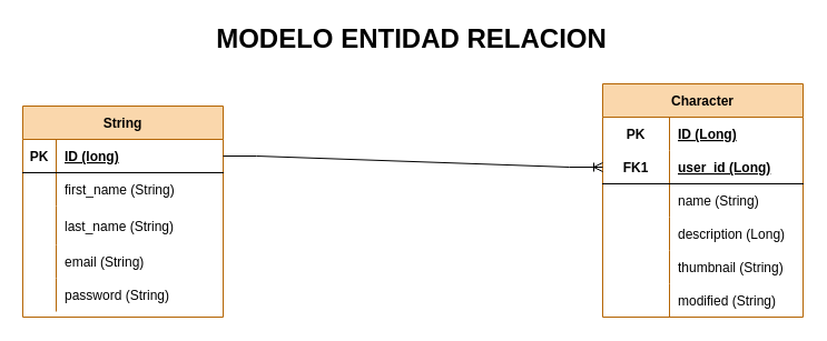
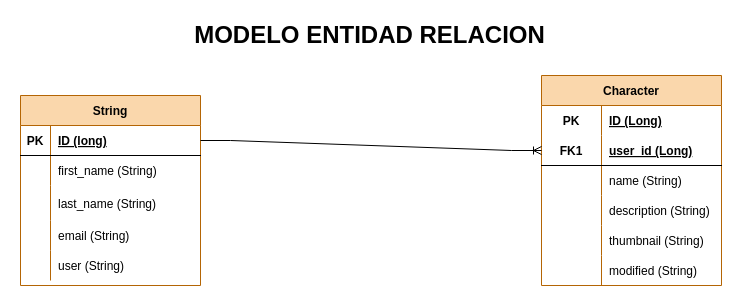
  <mxCell id="0" />
  <mxCell id="1" parent="0" />
  <mxCell id="2" value="&lt;h1&gt;MODELO ENTIDAD RELACION&lt;/h1&gt;" style="text;html=1;strokeColor=none;fillColor=none;align=center;verticalAlign=middle;whiteSpace=wrap;rounded=0;" vertex="1" parent="1"><mxGeometry x="172" y="20" width="395" height="30" as="geometry" /></mxCell>
  <mxCell id="3" value="String" style="shape=table;startSize=30;container=1;collapsible=1;childLayout=tableLayout;fixedRows=1;rowLines=0;fontStyle=1;align=center;resizeLast=1;fillColor=#fad7ac;strokeColor=#b46504;" vertex="1" parent="1"><mxGeometry x="20" y="95" width="180" height="190" as="geometry" /></mxCell>
  <mxCell id="4" value="" style="shape=tableRow;horizontal=0;startSize=0;swimlaneHead=0;swimlaneBody=0;fillColor=none;collapsible=0;dropTarget=0;points=[[0,0.5],[1,0.5]];portConstraint=eastwest;top=0;left=0;right=0;bottom=1;" vertex="1" parent="3"><mxGeometry y="30" width="180" height="30" as="geometry" /></mxCell>
  <mxCell id="5" value="PK" style="shape=partialRectangle;connectable=0;fillColor=none;top=0;left=0;bottom=0;right=0;fontStyle=1;overflow=hidden;" vertex="1" parent="4"><mxGeometry width="30" height="30" as="geometry"><mxRectangle width="30" height="30" as="alternateBounds" /></mxGeometry></mxCell>
  <mxCell id="6" value="ID (long)" style="shape=partialRectangle;connectable=0;fillColor=none;top=0;left=0;bottom=0;right=0;align=left;spacingLeft=6;fontStyle=5;overflow=hidden;" vertex="1" parent="4"><mxGeometry x="30" width="150" height="30" as="geometry"><mxRectangle width="150" height="30" as="alternateBounds" /></mxGeometry></mxCell>
  <mxCell id="7" value="" style="shape=tableRow;horizontal=0;startSize=0;swimlaneHead=0;swimlaneBody=0;fillColor=none;collapsible=0;dropTarget=0;points=[[0,0.5],[1,0.5]];portConstraint=eastwest;top=0;left=0;right=0;bottom=0;" vertex="1" parent="3"><mxGeometry y="60" width="180" height="30" as="geometry" /></mxCell>
  <mxCell id="8" value="" style="shape=partialRectangle;connectable=0;fillColor=none;top=0;left=0;bottom=0;right=0;editable=1;overflow=hidden;" vertex="1" parent="7"><mxGeometry width="30" height="30" as="geometry"><mxRectangle width="30" height="30" as="alternateBounds" /></mxGeometry></mxCell>
  <mxCell id="9" value="first_name (String)" style="shape=partialRectangle;connectable=0;fillColor=none;top=0;left=0;bottom=0;right=0;align=left;spacingLeft=6;overflow=hidden;" vertex="1" parent="7"><mxGeometry x="30" width="150" height="30" as="geometry"><mxRectangle width="150" height="30" as="alternateBounds" /></mxGeometry></mxCell>
  <mxCell id="10" value="" style="shape=tableRow;horizontal=0;startSize=0;swimlaneHead=0;swimlaneBody=0;fillColor=none;collapsible=0;dropTarget=0;points=[[0,0.5],[1,0.5]];portConstraint=eastwest;top=0;left=0;right=0;bottom=0;" vertex="1" parent="3"><mxGeometry y="90" width="180" height="35" as="geometry" /></mxCell>
  <mxCell id="11" value="" style="shape=partialRectangle;connectable=0;fillColor=none;top=0;left=0;bottom=0;right=0;editable=1;overflow=hidden;" vertex="1" parent="10"><mxGeometry width="30" height="35" as="geometry"><mxRectangle width="30" height="35" as="alternateBounds" /></mxGeometry></mxCell>
  <mxCell id="12" value="last_name (String)" style="shape=partialRectangle;connectable=0;fillColor=none;top=0;left=0;bottom=0;right=0;align=left;spacingLeft=6;overflow=hidden;" vertex="1" parent="10"><mxGeometry x="30" width="150" height="35" as="geometry"><mxRectangle width="150" height="35" as="alternateBounds" /></mxGeometry></mxCell>
  <mxCell id="13" value="" style="shape=tableRow;horizontal=0;startSize=0;swimlaneHead=0;swimlaneBody=0;fillColor=none;collapsible=0;dropTarget=0;points=[[0,0.5],[1,0.5]];portConstraint=eastwest;top=0;left=0;right=0;bottom=0;" vertex="1" parent="3"><mxGeometry y="125" width="180" height="30" as="geometry" /></mxCell>
  <mxCell id="14" value="" style="shape=partialRectangle;connectable=0;fillColor=none;top=0;left=0;bottom=0;right=0;editable=1;overflow=hidden;" vertex="1" parent="13"><mxGeometry width="30" height="30" as="geometry"><mxRectangle width="30" height="30" as="alternateBounds" /></mxGeometry></mxCell>
  <mxCell id="15" value="email (String)" style="shape=partialRectangle;connectable=0;fillColor=none;top=0;left=0;bottom=0;right=0;align=left;spacingLeft=6;overflow=hidden;" vertex="1" parent="13"><mxGeometry x="30" width="150" height="30" as="geometry"><mxRectangle width="150" height="30" as="alternateBounds" /></mxGeometry></mxCell>
  <mxCell id="16" value="" style="shape=tableRow;horizontal=0;startSize=0;swimlaneHead=0;swimlaneBody=0;fillColor=none;collapsible=0;dropTarget=0;points=[[0,0.5],[1,0.5]];portConstraint=eastwest;top=0;left=0;right=0;bottom=0;" vertex="1" parent="3"><mxGeometry y="155" width="180" height="30" as="geometry" /></mxCell>
  <mxCell id="17" value="" style="shape=partialRectangle;connectable=0;fillColor=none;top=0;left=0;bottom=0;right=0;editable=1;overflow=hidden;" vertex="1" parent="16"><mxGeometry width="30" height="30" as="geometry"><mxRectangle width="30" height="30" as="alternateBounds" /></mxGeometry></mxCell>
- <mxCell id="18" value="password (String)" style="shape=partialRectangle;connectable=0;fillColor=none;top=0;left=0;bottom=0;right=0;align=left;spacingLeft=6;overflow=hidden;" vertex="1" parent="16"><mxGeometry x="30" width="150" height="30" as="geometry"><mxRectangle width="150" height="30" as="alternateBounds" /></mxGeometry></mxCell>
+ <mxCell id="18" value="user (String)" style="shape=partialRectangle;connectable=0;fillColor=none;top=0;left=0;bottom=0;right=0;align=left;spacingLeft=6;overflow=hidden;" vertex="1" parent="16"><mxGeometry x="30" width="150" height="30" as="geometry"><mxRectangle width="150" height="30" as="alternateBounds" /></mxGeometry></mxCell>
  <mxCell id="19" value="Character" style="shape=table;startSize=30;container=1;collapsible=1;childLayout=tableLayout;fixedRows=1;rowLines=0;fontStyle=1;align=center;resizeLast=1;fillColor=#fad7ac;strokeColor=#b46504;" vertex="1" parent="1"><mxGeometry x="541" y="75" width="180" height="210" as="geometry" /></mxCell>
  <mxCell id="20" value="" style="shape=tableRow;horizontal=0;startSize=0;swimlaneHead=0;swimlaneBody=0;fillColor=none;collapsible=0;dropTarget=0;points=[[0,0.5],[1,0.5]];portConstraint=eastwest;top=0;left=0;right=0;bottom=0;" vertex="1" parent="19"><mxGeometry y="30" width="180" height="30" as="geometry" /></mxCell>
  <mxCell id="21" value="PK" style="shape=partialRectangle;connectable=0;fillColor=none;top=0;left=0;bottom=0;right=0;fontStyle=1;overflow=hidden;" vertex="1" parent="20"><mxGeometry width="60" height="30" as="geometry"><mxRectangle width="60" height="30" as="alternateBounds" /></mxGeometry></mxCell>
  <mxCell id="22" value="ID (Long)" style="shape=partialRectangle;connectable=0;fillColor=none;top=0;left=0;bottom=0;right=0;align=left;spacingLeft=6;fontStyle=5;overflow=hidden;" vertex="1" parent="20"><mxGeometry x="60" width="120" height="30" as="geometry"><mxRectangle width="120" height="30" as="alternateBounds" /></mxGeometry></mxCell>
  <mxCell id="23" value="" style="shape=tableRow;horizontal=0;startSize=0;swimlaneHead=0;swimlaneBody=0;fillColor=none;collapsible=0;dropTarget=0;points=[[0,0.5],[1,0.5]];portConstraint=eastwest;top=0;left=0;right=0;bottom=1;" vertex="1" parent="19"><mxGeometry y="60" width="180" height="30" as="geometry" /></mxCell>
  <mxCell id="24" value="FK1" style="shape=partialRectangle;connectable=0;fillColor=none;top=0;left=0;bottom=0;right=0;fontStyle=1;overflow=hidden;" vertex="1" parent="23"><mxGeometry width="60" height="30" as="geometry"><mxRectangle width="60" height="30" as="alternateBounds" /></mxGeometry></mxCell>
  <mxCell id="25" value="user_id (Long)" style="shape=partialRectangle;connectable=0;fillColor=none;top=0;left=0;bottom=0;right=0;align=left;spacingLeft=6;fontStyle=5;overflow=hidden;" vertex="1" parent="23"><mxGeometry x="60" width="120" height="30" as="geometry"><mxRectangle width="120" height="30" as="alternateBounds" /></mxGeometry></mxCell>
  <mxCell id="26" value="" style="shape=tableRow;horizontal=0;startSize=0;swimlaneHead=0;swimlaneBody=0;fillColor=none;collapsible=0;dropTarget=0;points=[[0,0.5],[1,0.5]];portConstraint=eastwest;top=0;left=0;right=0;bottom=0;" vertex="1" parent="19"><mxGeometry y="90" width="180" height="30" as="geometry" /></mxCell>
  <mxCell id="27" value="" style="shape=partialRectangle;connectable=0;fillColor=none;top=0;left=0;bottom=0;right=0;editable=1;overflow=hidden;" vertex="1" parent="26"><mxGeometry width="60" height="30" as="geometry"><mxRectangle width="60" height="30" as="alternateBounds" /></mxGeometry></mxCell>
  <mxCell id="28" value="name (String)" style="shape=partialRectangle;connectable=0;fillColor=none;top=0;left=0;bottom=0;right=0;align=left;spacingLeft=6;overflow=hidden;" vertex="1" parent="26"><mxGeometry x="60" width="120" height="30" as="geometry"><mxRectangle width="120" height="30" as="alternateBounds" /></mxGeometry></mxCell>
  <mxCell id="29" value="" style="shape=tableRow;horizontal=0;startSize=0;swimlaneHead=0;swimlaneBody=0;fillColor=none;collapsible=0;dropTarget=0;points=[[0,0.5],[1,0.5]];portConstraint=eastwest;top=0;left=0;right=0;bottom=0;" vertex="1" parent="19"><mxGeometry y="120" width="180" height="30" as="geometry" /></mxCell>
  <mxCell id="30" value="" style="shape=partialRectangle;connectable=0;fillColor=none;top=0;left=0;bottom=0;right=0;editable=1;overflow=hidden;" vertex="1" parent="29"><mxGeometry width="60" height="30" as="geometry"><mxRectangle width="60" height="30" as="alternateBounds" /></mxGeometry></mxCell>
- <mxCell id="31" value="description (Long)" style="shape=partialRectangle;connectable=0;fillColor=none;top=0;left=0;bottom=0;right=0;align=left;spacingLeft=6;overflow=hidden;" vertex="1" parent="29"><mxGeometry x="60" width="120" height="30" as="geometry"><mxRectangle width="120" height="30" as="alternateBounds" /></mxGeometry></mxCell>
+ <mxCell id="31" value="description (String)" style="shape=partialRectangle;connectable=0;fillColor=none;top=0;left=0;bottom=0;right=0;align=left;spacingLeft=6;overflow=hidden;" vertex="1" parent="29"><mxGeometry x="60" width="120" height="30" as="geometry"><mxRectangle width="120" height="30" as="alternateBounds" /></mxGeometry></mxCell>
  <mxCell id="32" value="" style="shape=tableRow;horizontal=0;startSize=0;swimlaneHead=0;swimlaneBody=0;fillColor=none;collapsible=0;dropTarget=0;points=[[0,0.5],[1,0.5]];portConstraint=eastwest;top=0;left=0;right=0;bottom=0;" vertex="1" parent="19"><mxGeometry y="150" width="180" height="30" as="geometry" /></mxCell>
  <mxCell id="33" value="" style="shape=partialRectangle;connectable=0;fillColor=none;top=0;left=0;bottom=0;right=0;editable=1;overflow=hidden;" vertex="1" parent="32"><mxGeometry width="60" height="30" as="geometry"><mxRectangle width="60" height="30" as="alternateBounds" /></mxGeometry></mxCell>
  <mxCell id="34" value="thumbnail (String)" style="shape=partialRectangle;connectable=0;fillColor=none;top=0;left=0;bottom=0;right=0;align=left;spacingLeft=6;overflow=hidden;" vertex="1" parent="32"><mxGeometry x="60" width="120" height="30" as="geometry"><mxRectangle width="120" height="30" as="alternateBounds" /></mxGeometry></mxCell>
  <mxCell id="35" value="" style="shape=tableRow;horizontal=0;startSize=0;swimlaneHead=0;swimlaneBody=0;fillColor=none;collapsible=0;dropTarget=0;points=[[0,0.5],[1,0.5]];portConstraint=eastwest;top=0;left=0;right=0;bottom=0;" vertex="1" parent="19"><mxGeometry y="180" width="180" height="30" as="geometry" /></mxCell>
  <mxCell id="36" value="" style="shape=partialRectangle;connectable=0;fillColor=none;top=0;left=0;bottom=0;right=0;editable=1;overflow=hidden;" vertex="1" parent="35"><mxGeometry width="60" height="30" as="geometry"><mxRectangle width="60" height="30" as="alternateBounds" /></mxGeometry></mxCell>
  <mxCell id="37" value="modified (String)" style="shape=partialRectangle;connectable=0;fillColor=none;top=0;left=0;bottom=0;right=0;align=left;spacingLeft=6;overflow=hidden;" vertex="1" parent="35"><mxGeometry x="60" width="120" height="30" as="geometry"><mxRectangle width="120" height="30" as="alternateBounds" /></mxGeometry></mxCell>
  <mxCell id="38" value="" style="edgeStyle=entityRelationEdgeStyle;fontSize=12;html=1;endArrow=ERoneToMany;rounded=0;exitX=1;exitY=0.5;exitDx=0;exitDy=0;entryX=0;entryY=0.5;entryDx=0;entryDy=0;" edge="1" parent="1" source="4" target="23"><mxGeometry width="100" height="100" relative="1" as="geometry"><mxPoint x="610" y="255" as="sourcePoint" /><mxPoint x="700" y="155" as="targetPoint" /></mxGeometry></mxCell>
